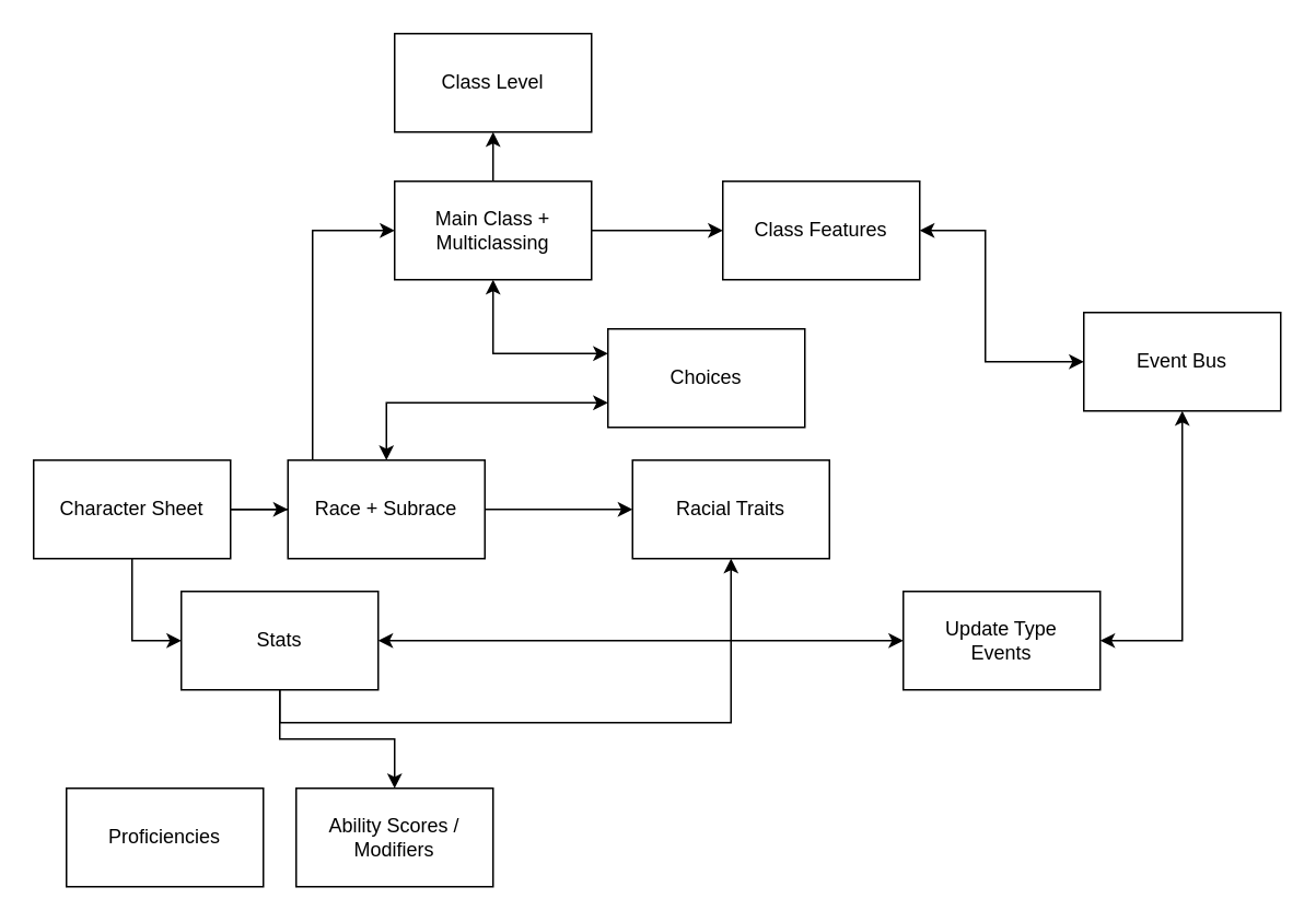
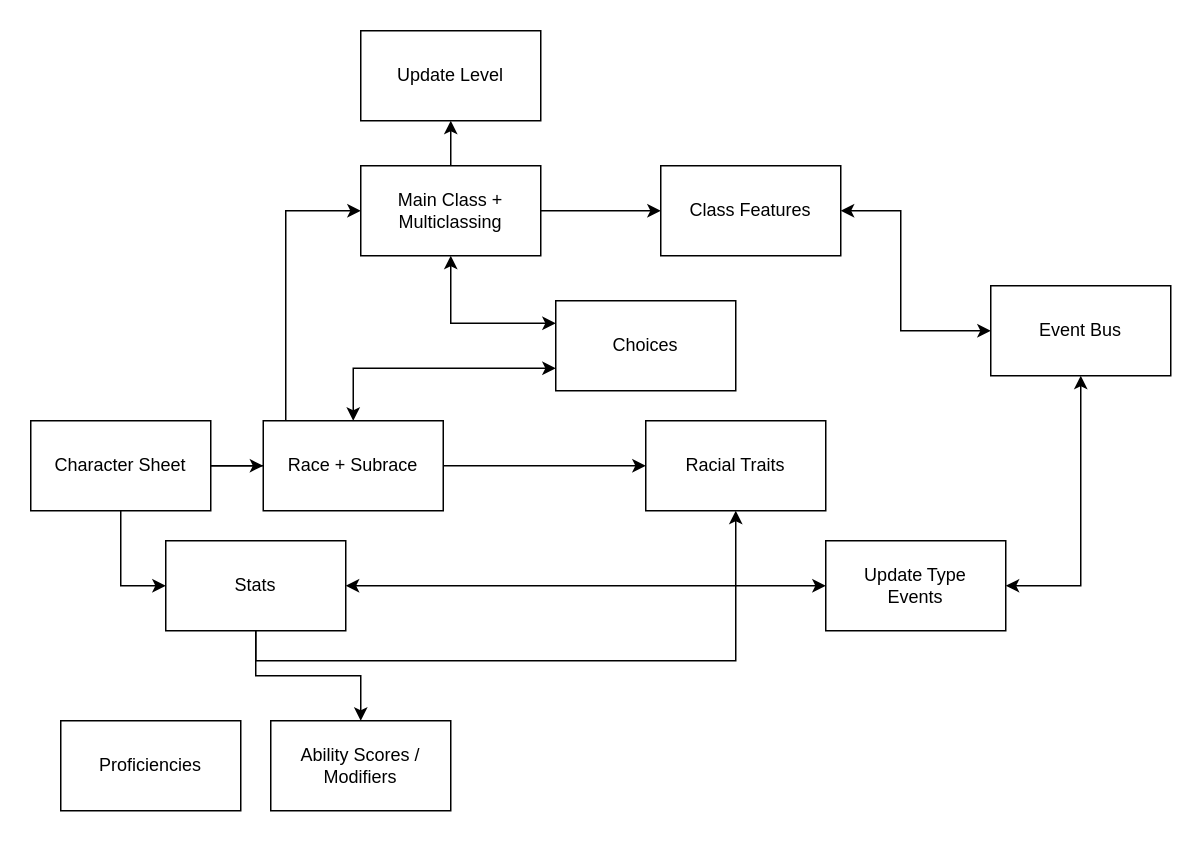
  <mxCell id="0" />
  <mxCell id="1" parent="0" />
  <mxCell id="2" style="edgeStyle=orthogonalEdgeStyle;rounded=0;orthogonalLoop=1;jettySize=auto;html=1;exitX=1;exitY=0.5;exitDx=0;exitDy=0;" parent="1" source="5" target="11" edge="1"><mxGeometry relative="1" as="geometry"><Array as="points"><mxPoint x="190" y="310" /><mxPoint x="190" y="140" /></Array></mxGeometry></mxCell>
  <mxCell id="3" style="edgeStyle=orthogonalEdgeStyle;rounded=0;orthogonalLoop=1;jettySize=auto;html=1;exitX=1;exitY=0.5;exitDx=0;exitDy=0;entryX=0;entryY=0.5;entryDx=0;entryDy=0;" parent="1" source="5" target="18" edge="1"><mxGeometry relative="1" as="geometry" /></mxCell>
  <mxCell id="4" style="edgeStyle=orthogonalEdgeStyle;rounded=0;orthogonalLoop=1;jettySize=auto;html=1;exitX=0.5;exitY=1;exitDx=0;exitDy=0;entryX=0;entryY=0.5;entryDx=0;entryDy=0;" parent="1" source="5" target="24" edge="1"><mxGeometry relative="1" as="geometry" /></mxCell>
  <mxCell id="5" value="Character Sheet" style="rounded=0;whiteSpace=wrap;html=1;" parent="1" vertex="1"><mxGeometry x="20" y="280" width="120" height="60" as="geometry" /></mxCell>
  <mxCell id="6" style="edgeStyle=orthogonalEdgeStyle;rounded=0;orthogonalLoop=1;jettySize=auto;html=1;exitX=0.5;exitY=1;exitDx=0;exitDy=0;entryX=0.5;entryY=0;entryDx=0;entryDy=0;" parent="1" edge="1"><mxGeometry relative="1" as="geometry"><mxPoint x="210" y="220" as="sourcePoint" /></mxGeometry></mxCell>
  <mxCell id="7" style="edgeStyle=orthogonalEdgeStyle;rounded=0;orthogonalLoop=1;jettySize=auto;html=1;exitX=0.5;exitY=1;exitDx=0;exitDy=0;entryX=0.5;entryY=0;entryDx=0;entryDy=0;" parent="1" edge="1"><mxGeometry relative="1" as="geometry"><mxPoint x="210" y="220" as="sourcePoint" /></mxGeometry></mxCell>
  <mxCell id="8" style="edgeStyle=orthogonalEdgeStyle;rounded=0;orthogonalLoop=1;jettySize=auto;html=1;exitX=1;exitY=0.5;exitDx=0;exitDy=0;entryX=0;entryY=0.5;entryDx=0;entryDy=0;" parent="1" source="11" target="12" edge="1"><mxGeometry relative="1" as="geometry" /></mxCell>
  <mxCell id="9" style="edgeStyle=orthogonalEdgeStyle;rounded=0;orthogonalLoop=1;jettySize=auto;html=1;exitX=0.5;exitY=0;exitDx=0;exitDy=0;entryX=0.5;entryY=1;entryDx=0;entryDy=0;" edge="1" parent="1" source="11" target="27"><mxGeometry relative="1" as="geometry" /></mxCell>
  <mxCell id="10" style="edgeStyle=orthogonalEdgeStyle;rounded=0;orthogonalLoop=1;jettySize=auto;html=1;exitX=0.5;exitY=1;exitDx=0;exitDy=0;entryX=0;entryY=0.25;entryDx=0;entryDy=0;startArrow=classic;startFill=1;" edge="1" parent="1" source="11" target="28"><mxGeometry relative="1" as="geometry" /></mxCell>
  <mxCell id="11" value="Main Class + Multiclassing" style="rounded=0;whiteSpace=wrap;html=1;" parent="1" vertex="1"><mxGeometry x="240" y="110" width="120" height="60" as="geometry" /></mxCell>
  <mxCell id="12" value="Class Features" style="rounded=0;whiteSpace=wrap;html=1;" parent="1" vertex="1"><mxGeometry x="440" y="110" width="120" height="60" as="geometry" /></mxCell>
  <mxCell id="13" style="edgeStyle=orthogonalEdgeStyle;rounded=0;orthogonalLoop=1;jettySize=auto;html=1;exitX=0;exitY=0.5;exitDx=0;exitDy=0;entryX=1;entryY=0.5;entryDx=0;entryDy=0;startArrow=classic;startFill=1;" parent="1" source="15" target="12" edge="1"><mxGeometry relative="1" as="geometry"><Array as="points"><mxPoint x="600" y="220" /><mxPoint x="600" y="140" /></Array></mxGeometry></mxCell>
  <mxCell id="14" style="edgeStyle=orthogonalEdgeStyle;rounded=0;orthogonalLoop=1;jettySize=auto;html=1;exitX=0.5;exitY=1;exitDx=0;exitDy=0;entryX=1;entryY=0.5;entryDx=0;entryDy=0;startArrow=classic;startFill=1;" parent="1" source="15" target="20" edge="1"><mxGeometry relative="1" as="geometry" /></mxCell>
  <mxCell id="15" value="Event Bus" style="rounded=0;whiteSpace=wrap;html=1;" parent="1" vertex="1"><mxGeometry x="660" y="190" width="120" height="60" as="geometry" /></mxCell>
  <mxCell id="16" style="edgeStyle=orthogonalEdgeStyle;rounded=0;orthogonalLoop=1;jettySize=auto;html=1;exitX=1;exitY=0.5;exitDx=0;exitDy=0;" parent="1" source="18" target="19" edge="1"><mxGeometry relative="1" as="geometry" /></mxCell>
  <mxCell id="17" style="edgeStyle=orthogonalEdgeStyle;rounded=0;orthogonalLoop=1;jettySize=auto;html=1;exitX=0.5;exitY=0;exitDx=0;exitDy=0;entryX=0;entryY=0.75;entryDx=0;entryDy=0;startArrow=classic;startFill=1;" edge="1" parent="1" source="18" target="28"><mxGeometry relative="1" as="geometry" /></mxCell>
  <mxCell id="18" value="Race + Subrace" style="rounded=0;whiteSpace=wrap;html=1;" parent="1" vertex="1"><mxGeometry x="175" y="280" width="120" height="60" as="geometry" /></mxCell>
- <mxCell id="19" value="Racial Traits&lt;br&gt;" style="rounded=0;whiteSpace=wrap;html=1;" parent="1" vertex="1"><mxGeometry x="385" y="280" width="120" height="60" as="geometry" /></mxCell>
+ <mxCell id="19" value="Racial Traits&lt;br&gt;" style="rounded=0;whiteSpace=wrap;html=1;" parent="1" vertex="1"><mxGeometry x="430" y="280" width="120" height="60" as="geometry" /></mxCell>
  <mxCell id="20" value="Update Type&lt;br&gt;Events" style="rounded=0;whiteSpace=wrap;html=1;" parent="1" vertex="1"><mxGeometry x="550" y="360" width="120" height="60" as="geometry" /></mxCell>
  <mxCell id="21" style="edgeStyle=orthogonalEdgeStyle;rounded=0;orthogonalLoop=1;jettySize=auto;html=1;exitX=1;exitY=0.5;exitDx=0;exitDy=0;entryX=0;entryY=0.5;entryDx=0;entryDy=0;startArrow=classic;startFill=1;" parent="1" source="24" target="20" edge="1"><mxGeometry relative="1" as="geometry" /></mxCell>
  <mxCell id="22" style="edgeStyle=orthogonalEdgeStyle;rounded=0;orthogonalLoop=1;jettySize=auto;html=1;exitX=0.5;exitY=1;exitDx=0;exitDy=0;startArrow=none;startFill=0;" parent="1" source="24" target="19" edge="1"><mxGeometry relative="1" as="geometry" /></mxCell>
  <mxCell id="23" style="edgeStyle=orthogonalEdgeStyle;rounded=0;orthogonalLoop=1;jettySize=auto;html=1;exitX=0.5;exitY=1;exitDx=0;exitDy=0;startArrow=none;startFill=0;" parent="1" source="24" target="25" edge="1"><mxGeometry relative="1" as="geometry" /></mxCell>
  <mxCell id="24" value="Stats" style="rounded=0;whiteSpace=wrap;html=1;" parent="1" vertex="1"><mxGeometry x="110" y="360" width="120" height="60" as="geometry" /></mxCell>
  <mxCell id="25" value="Ability Scores / Modifiers" style="rounded=0;whiteSpace=wrap;html=1;" parent="1" vertex="1"><mxGeometry x="180" y="480" width="120" height="60" as="geometry" /></mxCell>
  <mxCell id="26" value="Proficiencies" style="rounded=0;whiteSpace=wrap;html=1;" parent="1" vertex="1"><mxGeometry x="40" y="480" width="120" height="60" as="geometry" /></mxCell>
- <mxCell id="27" value="Class Level" style="rounded=0;whiteSpace=wrap;html=1;" vertex="1" parent="1"><mxGeometry x="240" y="20" width="120" height="60" as="geometry" /></mxCell>
+ <mxCell id="27" value="Update Level" style="rounded=0;whiteSpace=wrap;html=1;" vertex="1" parent="1"><mxGeometry x="240" y="20" width="120" height="60" as="geometry" /></mxCell>
  <mxCell id="28" value="Choices" style="rounded=0;whiteSpace=wrap;html=1;" vertex="1" parent="1"><mxGeometry x="370" y="200" width="120" height="60" as="geometry" /></mxCell>
